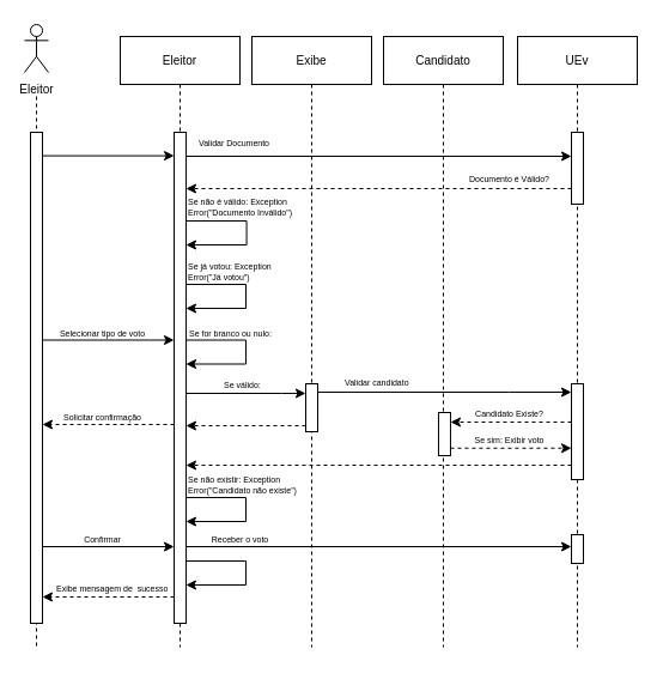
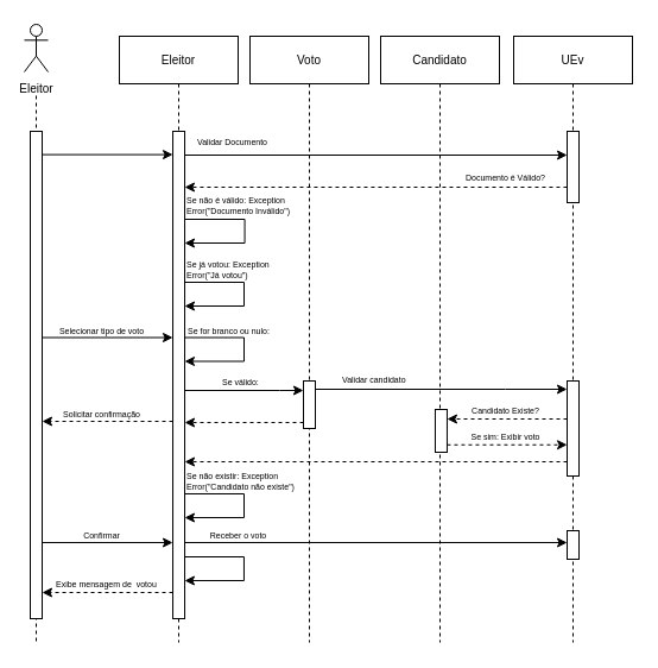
  <mxCell id="0" />
  <mxCell id="1" parent="0" />
  <mxCell id="2" value="" style="endArrow=classic;html=1;rounded=0;" parent="1" edge="1"><mxGeometry width="50" height="50" relative="1" as="geometry"><mxPoint x="155" y="415" as="sourcePoint" /><mxPoint x="155" y="435" as="targetPoint" /><Array as="points"><mxPoint x="205" y="415" /><mxPoint x="205" y="435" /></Array></mxGeometry></mxCell>
  <mxCell id="3" value="" style="edgeStyle=none;rounded=0;orthogonalLoop=1;jettySize=auto;html=1;dashed=1;endArrow=none;endFill=0;" edge="1" parent="1"><mxGeometry relative="1" as="geometry"><mxPoint x="30" y="80" as="sourcePoint" /><mxPoint x="30" y="540" as="targetPoint" /></mxGeometry></mxCell>
  <mxCell id="4" value="&lt;font style=&quot;font-size: 10px;&quot;&gt;Eleitor&lt;/font&gt;" style="shape=umlActor;verticalLabelPosition=bottom;verticalAlign=top;html=1;" parent="1" vertex="1"><mxGeometry x="20" y="20" width="20" height="40" as="geometry" /></mxCell>
  <mxCell id="5" style="rounded=0;orthogonalLoop=1;jettySize=auto;html=1;" parent="1" edge="1" target="10"><mxGeometry relative="1" as="geometry"><mxPoint x="35" y="129.6" as="sourcePoint" /><mxPoint x="135" y="130" as="targetPoint" /></mxGeometry></mxCell>
  <mxCell id="6" value="" style="html=1;points=[[0,0,0,0,5],[0,1,0,0,-5],[1,0,0,0,5],[1,1,0,0,-5]];perimeter=orthogonalPerimeter;outlineConnect=0;targetShapes=umlLifeline;portConstraint=eastwest;newEdgeStyle={&quot;curved&quot;:0,&quot;rounded&quot;:0};" parent="1" vertex="1"><mxGeometry x="25" y="110" width="10" height="410" as="geometry" /></mxCell>
  <mxCell id="7" value="Validar Documento" style="text;html=1;align=center;verticalAlign=middle;resizable=0;points=[];autosize=1;strokeColor=none;fillColor=none;strokeWidth=1;fontSize=7;" parent="1" vertex="1"><mxGeometry x="155" y="110" width="80" height="20" as="geometry" /></mxCell>
  <mxCell id="8" value="&lt;font style=&quot;font-size: 10px;&quot;&gt;Eleitor&lt;/font&gt;" style="shape=umlLifeline;perimeter=lifelinePerimeter;whiteSpace=wrap;html=1;container=1;dropTarget=0;collapsible=0;recursiveResize=0;outlineConnect=0;portConstraint=eastwest;newEdgeStyle={&quot;curved&quot;:0,&quot;rounded&quot;:0};" parent="1" vertex="1"><mxGeometry x="100" y="30" width="100" height="510" as="geometry" /></mxCell>
- <mxCell id="9" value="&lt;font style=&quot;font-size: 10px;&quot;&gt;Exibe&lt;/font&gt;" style="shape=umlLifeline;perimeter=lifelinePerimeter;whiteSpace=wrap;html=1;container=1;dropTarget=0;collapsible=0;recursiveResize=0;outlineConnect=0;portConstraint=eastwest;newEdgeStyle={&quot;curved&quot;:0,&quot;rounded&quot;:0};" parent="1" vertex="1"><mxGeometry x="210" y="30" width="100" height="510" as="geometry" /></mxCell>
+ <mxCell id="9" value="&lt;font style=&quot;font-size: 10px;&quot;&gt;Voto&lt;/font&gt;" style="shape=umlLifeline;perimeter=lifelinePerimeter;whiteSpace=wrap;html=1;container=1;dropTarget=0;collapsible=0;recursiveResize=0;outlineConnect=0;portConstraint=eastwest;newEdgeStyle={&quot;curved&quot;:0,&quot;rounded&quot;:0};" parent="1" vertex="1"><mxGeometry x="210" y="30" width="100" height="510" as="geometry" /></mxCell>
  <mxCell id="10" value="" style="html=1;points=[[0,0,0,0,5],[0,1,0,0,-5],[1,0,0,0,5],[1,1,0,0,-5]];perimeter=orthogonalPerimeter;outlineConnect=0;targetShapes=umlLifeline;portConstraint=eastwest;newEdgeStyle={&quot;curved&quot;:0,&quot;rounded&quot;:0};" parent="9" vertex="1"><mxGeometry x="-64.96" y="80" width="10" height="410" as="geometry" /></mxCell>
  <mxCell id="11" value="&lt;font style=&quot;font-size: 10px;&quot;&gt;Candidato&lt;/font&gt;" style="shape=umlLifeline;perimeter=lifelinePerimeter;whiteSpace=wrap;html=1;container=1;dropTarget=0;collapsible=0;recursiveResize=0;outlineConnect=0;portConstraint=eastwest;newEdgeStyle={&quot;curved&quot;:0,&quot;rounded&quot;:0};" parent="1" vertex="1"><mxGeometry x="320" y="30" width="100" height="510" as="geometry" /></mxCell>
  <mxCell id="12" value="" style="html=1;points=[[0,0,0,0,5],[0,1,0,0,-5],[1,0,0,0,5],[1,1,0,0,-5]];perimeter=orthogonalPerimeter;outlineConnect=0;targetShapes=umlLifeline;portConstraint=eastwest;newEdgeStyle={&quot;curved&quot;:0,&quot;rounded&quot;:0};" parent="11" vertex="1"><mxGeometry x="45.96" y="314" width="10" height="36" as="geometry" /></mxCell>
  <mxCell id="13" value="&lt;div&gt;Se não existir:&amp;nbsp;&lt;span style=&quot;background-color: transparent; color: light-dark(rgb(0, 0, 0), rgb(255, 255, 255));&quot;&gt;Exception&lt;/span&gt;&lt;/div&gt;&lt;div&gt;&lt;span style=&quot;background-color: transparent; color: light-dark(rgb(0, 0, 0), rgb(255, 255, 255));&quot;&gt;Error(&quot;Candidato não existe&quot;)&lt;/span&gt;&lt;/div&gt;" style="text;html=1;align=left;verticalAlign=middle;resizable=0;points=[];autosize=1;strokeColor=none;fillColor=none;strokeWidth=1;fontSize=7;" parent="1" vertex="1"><mxGeometry x="154.96" y="390" width="110" height="30" as="geometry" /></mxCell>
  <mxCell id="14" value="&lt;font style=&quot;font-size: 10px;&quot;&gt;UEv&lt;/font&gt;" style="shape=umlLifeline;perimeter=lifelinePerimeter;whiteSpace=wrap;html=1;container=1;dropTarget=0;collapsible=0;recursiveResize=0;outlineConnect=0;portConstraint=eastwest;newEdgeStyle={&quot;curved&quot;:0,&quot;rounded&quot;:0};" parent="1" vertex="1"><mxGeometry x="432" y="30" width="100" height="510" as="geometry" /></mxCell>
  <mxCell id="15" value="" style="html=1;points=[[0,0,0,0,5],[0,1,0,0,-5],[1,0,0,0,5],[1,1,0,0,-5]];perimeter=orthogonalPerimeter;outlineConnect=0;targetShapes=umlLifeline;portConstraint=eastwest;newEdgeStyle={&quot;curved&quot;:0,&quot;rounded&quot;:0};" parent="14" vertex="1"><mxGeometry x="45" y="416" width="10" height="24" as="geometry" /></mxCell>
  <mxCell id="16" value="" style="html=1;points=[[0,0,0,0,5],[0,1,0,0,-5],[1,0,0,0,5],[1,1,0,0,-5]];perimeter=orthogonalPerimeter;outlineConnect=0;targetShapes=umlLifeline;portConstraint=eastwest;newEdgeStyle={&quot;curved&quot;:0,&quot;rounded&quot;:0};" parent="14" vertex="1"><mxGeometry x="45" y="290" width="10" height="80" as="geometry" /></mxCell>
  <mxCell id="17" value="" style="html=1;points=[[0,0,0,0,5],[0,1,0,0,-5],[1,0,0,0,5],[1,1,0,0,-5]];perimeter=orthogonalPerimeter;outlineConnect=0;targetShapes=umlLifeline;portConstraint=eastwest;newEdgeStyle={&quot;curved&quot;:0,&quot;rounded&quot;:0};" parent="14" vertex="1"><mxGeometry x="45" y="80" width="10" height="60" as="geometry" /></mxCell>
  <mxCell id="18" value="" style="endArrow=classic;html=1;rounded=0;exitX=1;exitY=1;exitDx=0;exitDy=-5;exitPerimeter=0;" parent="1" edge="1"><mxGeometry width="50" height="50" relative="1" as="geometry"><mxPoint x="155.04" y="456" as="sourcePoint" /><mxPoint x="477" y="456" as="targetPoint" /></mxGeometry></mxCell>
  <mxCell id="19" value="Receber o voto" style="text;html=1;align=center;verticalAlign=middle;resizable=0;points=[];autosize=1;strokeColor=none;fillColor=none;strokeWidth=1;fontSize=7;" parent="1" vertex="1"><mxGeometry x="164.96" y="441" width="70" height="20" as="geometry" /></mxCell>
  <mxCell id="20" value="" style="endArrow=classic;html=1;rounded=0;" parent="1" edge="1"><mxGeometry width="50" height="50" relative="1" as="geometry"><mxPoint x="155.57" y="184" as="sourcePoint" /><mxPoint x="154.999" y="204" as="targetPoint" /><Array as="points"><mxPoint x="205.57" y="184" /><mxPoint x="205.57" y="204" /></Array></mxGeometry></mxCell>
  <mxCell id="21" value="&lt;div&gt;Se não é válido:&amp;nbsp;&lt;span style=&quot;background-color: transparent; color: light-dark(rgb(0, 0, 0), rgb(255, 255, 255));&quot;&gt;Exception&lt;/span&gt;&lt;/div&gt;&lt;div&gt;&lt;span style=&quot;background-color: transparent; color: light-dark(rgb(0, 0, 0), rgb(255, 255, 255));&quot;&gt;Error(&quot;Documento Inválido&quot;)&lt;/span&gt;&lt;/div&gt;" style="text;html=1;align=left;verticalAlign=middle;resizable=0;points=[];autosize=1;strokeColor=none;fillColor=none;strokeWidth=1;fontSize=7;" parent="1" vertex="1"><mxGeometry x="155" y="158" width="110" height="30" as="geometry" /></mxCell>
  <mxCell id="22" style="edgeStyle=orthogonalEdgeStyle;rounded=0;orthogonalLoop=1;jettySize=auto;html=1;curved=0;exitX=1;exitY=0;exitDx=0;exitDy=5;exitPerimeter=0;" parent="1" edge="1"><mxGeometry relative="1" as="geometry"><mxPoint x="264.96" y="327" as="sourcePoint" /><mxPoint x="476.96" y="327" as="targetPoint" /><Array as="points"><mxPoint x="424.96" y="327" /><mxPoint x="424.96" y="327" /></Array></mxGeometry></mxCell>
  <mxCell id="23" style="edgeStyle=none;rounded=0;orthogonalLoop=1;jettySize=auto;html=1;curved=0;exitX=0;exitY=1;exitDx=0;exitDy=-5;exitPerimeter=0;dashed=1;" edge="1" parent="1" source="24" target="10"><mxGeometry relative="1" as="geometry" /></mxCell>
  <mxCell id="24" value="" style="html=1;points=[[0,0,0,0,5],[0,1,0,0,-5],[1,0,0,0,5],[1,1,0,0,-5]];perimeter=orthogonalPerimeter;outlineConnect=0;targetShapes=umlLifeline;portConstraint=eastwest;newEdgeStyle={&quot;curved&quot;:0,&quot;rounded&quot;:0};" parent="1" vertex="1"><mxGeometry x="255" y="320" width="10" height="40" as="geometry" /></mxCell>
  <mxCell id="25" value="" style="endArrow=classic;html=1;rounded=0;" parent="1" edge="1"><mxGeometry width="50" height="50" relative="1" as="geometry"><mxPoint x="155" y="237" as="sourcePoint" /><mxPoint x="155" y="257" as="targetPoint" /><Array as="points"><mxPoint x="205" y="237" /><mxPoint x="205" y="257" /></Array></mxGeometry></mxCell>
  <mxCell id="26" value="&lt;div&gt;Se já votou:&amp;nbsp;&lt;span style=&quot;background-color: transparent; color: light-dark(rgb(0, 0, 0), rgb(255, 255, 255));&quot;&gt;Exception&lt;/span&gt;&lt;/div&gt;&lt;div&gt;&lt;span style=&quot;background-color: transparent; color: light-dark(rgb(0, 0, 0), rgb(255, 255, 255));&quot;&gt;Error(&quot;Já votou&quot;)&lt;/span&gt;&lt;/div&gt;" style="text;html=1;align=left;verticalAlign=middle;resizable=0;points=[];autosize=1;strokeColor=none;fillColor=none;strokeWidth=1;fontSize=7;" parent="1" vertex="1"><mxGeometry x="155" y="212" width="90" height="30" as="geometry" /></mxCell>
  <mxCell id="27" value="" style="endArrow=classic;html=1;rounded=0;" parent="1" edge="1"><mxGeometry width="50" height="50" relative="1" as="geometry"><mxPoint x="35" y="283.5" as="sourcePoint" /><mxPoint x="145" y="283.5" as="targetPoint" /></mxGeometry></mxCell>
  <mxCell id="28" value="Selecionar tipo de voto" style="text;html=1;align=center;verticalAlign=middle;resizable=0;points=[];autosize=1;strokeColor=none;fillColor=none;strokeWidth=1;fontSize=7;" parent="1" vertex="1"><mxGeometry x="40" y="268.5" width="90" height="20" as="geometry" /></mxCell>
  <mxCell id="29" style="edgeStyle=orthogonalEdgeStyle;rounded=0;orthogonalLoop=1;jettySize=auto;html=1;curved=0;dashed=1;" parent="1" edge="1"><mxGeometry relative="1" as="geometry"><mxPoint x="145.04" y="354" as="sourcePoint" /><mxPoint x="35" y="354" as="targetPoint" /><Array as="points"><mxPoint x="65" y="354" /><mxPoint x="65" y="354" /></Array></mxGeometry></mxCell>
  <mxCell id="30" value="Solicitar confirmação" style="text;html=1;align=center;verticalAlign=middle;resizable=0;points=[];autosize=1;strokeColor=none;fillColor=none;strokeWidth=1;fontSize=7;" parent="1" vertex="1"><mxGeometry x="40" y="339" width="90" height="20" as="geometry" /></mxCell>
  <mxCell id="31" value="" style="endArrow=classic;html=1;rounded=0;" parent="1" edge="1"><mxGeometry width="50" height="50" relative="1" as="geometry"><mxPoint x="35" y="456" as="sourcePoint" /><mxPoint x="145" y="456" as="targetPoint" /></mxGeometry></mxCell>
  <mxCell id="32" value="Confirmar" style="text;html=1;align=center;verticalAlign=middle;resizable=0;points=[];autosize=1;strokeColor=none;fillColor=none;strokeWidth=1;fontSize=7;" parent="1" vertex="1"><mxGeometry x="60" y="441" width="50" height="20" as="geometry" /></mxCell>
  <mxCell id="33" value="" style="endArrow=classic;html=1;rounded=0;" parent="1" edge="1"><mxGeometry width="50" height="50" relative="1" as="geometry"><mxPoint x="155" y="283.5" as="sourcePoint" /><mxPoint x="155" y="303.5" as="targetPoint" /><Array as="points"><mxPoint x="205" y="283.5" /><mxPoint x="205" y="303.5" /></Array></mxGeometry></mxCell>
  <mxCell id="34" value="&lt;div&gt;Se for branco ou nulo:&lt;/div&gt;" style="text;html=1;align=left;verticalAlign=middle;resizable=0;points=[];autosize=1;strokeColor=none;fillColor=none;strokeWidth=1;fontSize=7;" parent="1" vertex="1"><mxGeometry x="156" y="268.5" width="90" height="20" as="geometry" /></mxCell>
  <mxCell id="35" style="edgeStyle=orthogonalEdgeStyle;rounded=0;orthogonalLoop=1;jettySize=auto;html=1;curved=0;" parent="1" edge="1"><mxGeometry relative="1" as="geometry"><Array as="points"><mxPoint x="234.96" y="328" /><mxPoint x="234.96" y="328" /></Array><mxPoint x="155" y="328" as="sourcePoint" /><mxPoint x="254.96" y="328" as="targetPoint" /></mxGeometry></mxCell>
  <mxCell id="36" value="&lt;div&gt;Se válido:&lt;/div&gt;" style="text;html=1;align=left;verticalAlign=middle;resizable=0;points=[];autosize=1;strokeColor=none;fillColor=none;strokeWidth=1;fontSize=7;" parent="1" vertex="1"><mxGeometry x="184.96" y="312" width="50" height="20" as="geometry" /></mxCell>
  <mxCell id="37" style="rounded=0;orthogonalLoop=1;jettySize=auto;html=1;dashed=1;" parent="1" edge="1"><mxGeometry relative="1" as="geometry"><mxPoint x="477" y="352" as="sourcePoint" /><mxPoint x="375.96" y="352" as="targetPoint" /></mxGeometry></mxCell>
  <mxCell id="38" value="&lt;div&gt;Validar candidato&lt;/div&gt;" style="text;html=1;align=left;verticalAlign=middle;resizable=0;points=[];autosize=1;strokeColor=none;fillColor=none;strokeWidth=1;fontSize=7;" parent="1" vertex="1"><mxGeometry x="285.96" y="310" width="80" height="20" as="geometry" /></mxCell>
  <mxCell id="39" style="rounded=0;orthogonalLoop=1;jettySize=auto;html=1;" edge="1" parent="1" target="17"><mxGeometry relative="1" as="geometry"><mxPoint x="155" y="130" as="sourcePoint" /><mxPoint x="265" y="130.4" as="targetPoint" /></mxGeometry></mxCell>
  <mxCell id="40" style="edgeStyle=none;rounded=0;orthogonalLoop=1;jettySize=auto;html=1;curved=0;exitX=0;exitY=1;exitDx=0;exitDy=-5;exitPerimeter=0;dashed=1;" edge="1" parent="1"><mxGeometry relative="1" as="geometry"><mxPoint x="476.96" y="157" as="sourcePoint" /><mxPoint x="155" y="157" as="targetPoint" /></mxGeometry></mxCell>
  <mxCell id="41" value="Documento é Válido?" style="text;html=1;align=center;verticalAlign=middle;resizable=0;points=[];autosize=1;strokeColor=none;fillColor=none;fontSize=7;" vertex="1" parent="1"><mxGeometry x="380" y="140" width="90" height="20" as="geometry" /></mxCell>
  <mxCell id="42" value="&lt;font&gt;Candidato Existe?&lt;/font&gt;" style="text;html=1;align=center;verticalAlign=middle;resizable=0;points=[];autosize=1;strokeColor=none;fillColor=none;fontSize=7;" vertex="1" parent="1"><mxGeometry x="384.96" y="336" width="80" height="20" as="geometry" /></mxCell>
  <mxCell id="43" style="edgeStyle=none;rounded=0;orthogonalLoop=1;jettySize=auto;html=1;curved=0;dashed=1;" edge="1" parent="1"><mxGeometry relative="1" as="geometry"><mxPoint x="375.96" y="373.76" as="sourcePoint" /><mxPoint x="477" y="373.76" as="targetPoint" /></mxGeometry></mxCell>
  <mxCell id="44" value="&lt;font style=&quot;font-size: 7px;&quot;&gt;Se sim: Exibir voto&lt;/font&gt;" style="text;html=1;align=center;verticalAlign=middle;resizable=0;points=[];autosize=1;strokeColor=none;fillColor=none;" vertex="1" parent="1"><mxGeometry x="380" y="351" width="90" height="30" as="geometry" /></mxCell>
  <mxCell id="45" style="edgeStyle=none;rounded=0;orthogonalLoop=1;jettySize=auto;html=1;curved=0;exitX=0;exitY=1;exitDx=0;exitDy=-5;exitPerimeter=0;dashed=1;" edge="1" parent="1"><mxGeometry relative="1" as="geometry"><mxPoint x="477" y="388" as="sourcePoint" /><mxPoint x="155.04" y="388" as="targetPoint" /></mxGeometry></mxCell>
- <mxCell id="46" value="Exibe mensagem de&amp;nbsp; sucesso" style="text;html=1;align=left;verticalAlign=middle;resizable=0;points=[];autosize=1;strokeColor=none;fillColor=none;strokeWidth=1;fontSize=7;" vertex="1" parent="1"><mxGeometry x="45" y="482" width="120" height="20" as="geometry" /></mxCell>
+ <mxCell id="46" value="Exibe mensagem de&amp;nbsp; votou" style="text;html=1;align=left;verticalAlign=middle;resizable=0;points=[];autosize=1;strokeColor=none;fillColor=none;strokeWidth=1;fontSize=7;" vertex="1" parent="1"><mxGeometry x="45" y="482" width="120" height="20" as="geometry" /></mxCell>
  <mxCell id="47" value="" style="endArrow=classic;html=1;rounded=0;" edge="1" parent="1"><mxGeometry width="50" height="50" relative="1" as="geometry"><mxPoint x="154.96" y="468" as="sourcePoint" /><mxPoint x="154.96" y="488" as="targetPoint" /><Array as="points"><mxPoint x="204.96" y="468" /><mxPoint x="204.96" y="488" /></Array></mxGeometry></mxCell>
  <mxCell id="48" style="edgeStyle=none;rounded=0;orthogonalLoop=1;jettySize=auto;html=1;curved=0;exitX=0;exitY=1;exitDx=0;exitDy=-5;exitPerimeter=0;dashed=1;" edge="1" parent="1"><mxGeometry relative="1" as="geometry"><mxPoint x="145.04" y="498" as="sourcePoint" /><mxPoint x="35" y="498" as="targetPoint" /></mxGeometry></mxCell>
